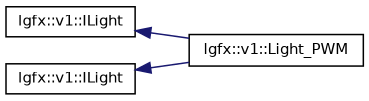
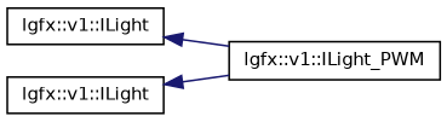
  digraph {
    rankdir=LR
    node [color=black fillcolor=white fontname=Helvetica fontsize=10 shape=record style=filled]
    edge [color=midnightblue dir=back fontname=Helvetica fontsize=10 labelfontname=Helvetica labelfontsize=10 style=solid]
    n1 [height=0.2 label="lgfx::v1::ILight" width=0.4]
-   n2 [height=0.2 label="lgfx::v1::Light_PWM" width=0.4]
+   n2 [height=0.2 label="lgfx::v1::ILight_PWM" width=0.4]
    n3 [height=0.2 label="lgfx::v1::ILight" width=0.4]
    n1 -> n2
    n3 -> n2
  }
